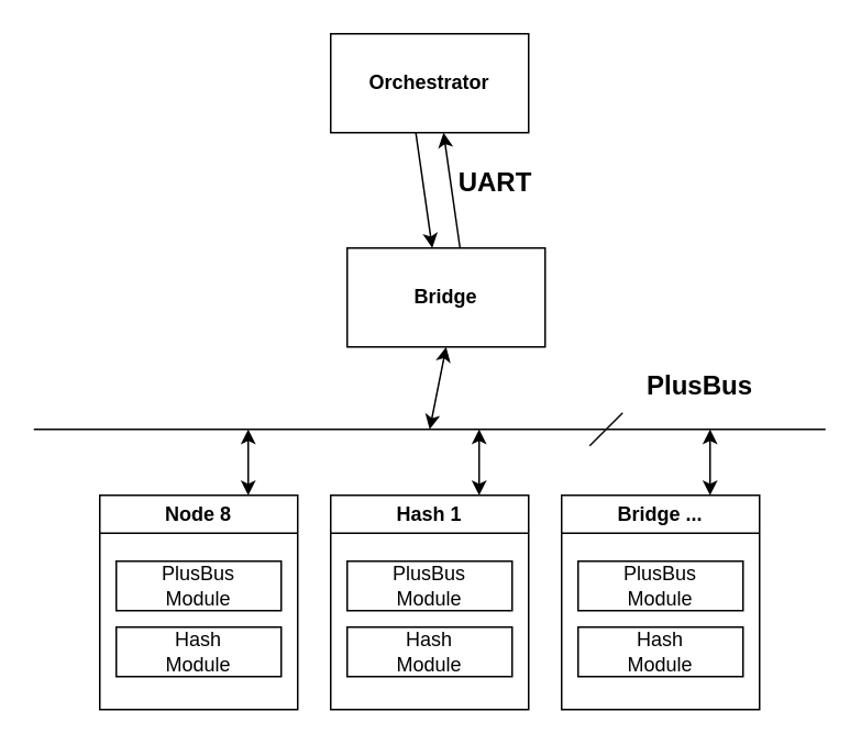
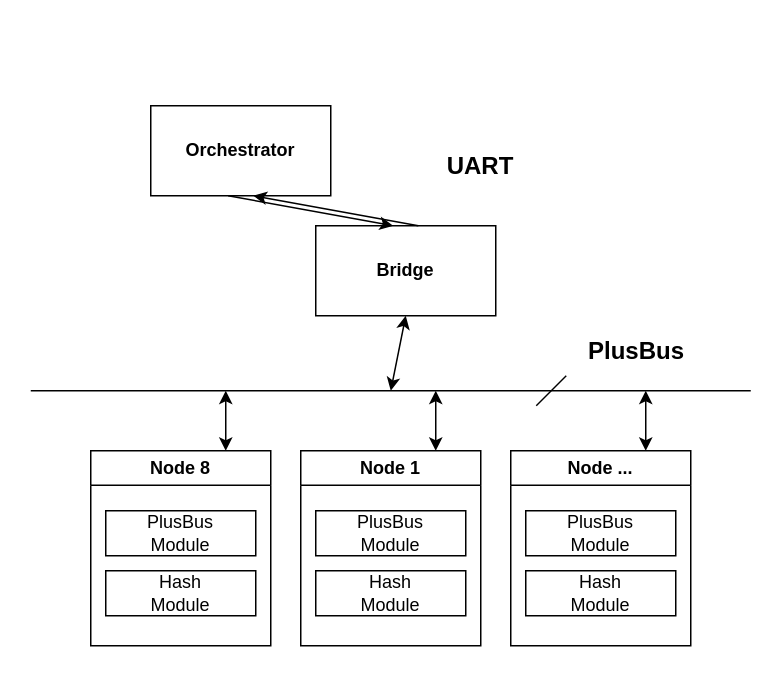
  <mxCell id="0" />
  <mxCell id="1" parent="0" />
- <mxCell id="2" value="&lt;b&gt;Orchestrator&lt;/b&gt;" style="rounded=0;whiteSpace=wrap;html=1;points=[[0,0,0,0,0],[0,0.25,0,0,0],[0,0.5,0,0,0],[0,0.75,0,0,0],[0,1,0,0,0],[0.14,1,0,0,0],[0.25,0,0,0,0],[0.29,1,0,0,0],[0.43,1,0,0,0],[0.5,0,0,0,0],[0.57,1,0,0,0],[0.71,1,0,0,0],[0.75,0,0,0,0],[0.86,1,0,0,0],[1,0,0,0,0],[1,0.25,0,0,0],[1,0.5,0,0,0],[1,0.75,0,0,0],[1,1,0,0,0]];" vertex="1" parent="1"><mxGeometry x="200" y="20" width="120" height="60" as="geometry" /></mxCell>
+ <mxCell id="2" value="&lt;b&gt;Orchestrator&lt;/b&gt;" style="rounded=0;whiteSpace=wrap;html=1;points=[[0,0,0,0,0],[0,0.25,0,0,0],[0,0.5,0,0,0],[0,0.75,0,0,0],[0,1,0,0,0],[0.14,1,0,0,0],[0.25,0,0,0,0],[0.29,1,0,0,0],[0.43,1,0,0,0],[0.5,0,0,0,0],[0.57,1,0,0,0],[0.71,1,0,0,0],[0.75,0,0,0,0],[0.86,1,0,0,0],[1,0,0,0,0],[1,0.25,0,0,0],[1,0.5,0,0,0],[1,0.75,0,0,0],[1,1,0,0,0]];" vertex="1" parent="1"><mxGeometry x="100" y="70" width="120" height="60" as="geometry" /></mxCell>
  <mxCell id="3" value="&lt;b&gt;Bridge&lt;/b&gt;" style="rounded=0;whiteSpace=wrap;html=1;points=[[0,0,0,0,0],[0,0.25,0,0,0],[0,0.5,0,0,0],[0,0.75,0,0,0],[0,1,0,0,0],[0.14,0,0,0,0],[0.25,1,0,0,0],[0.29,0,0,0,0],[0.43,0,0,0,0],[0.5,1,0,0,0],[0.57,0,0,0,0],[0.71,0,0,0,0],[0.75,1,0,0,0],[0.86,0,0,0,0],[1,0,0,0,0],[1,0.25,0,0,0],[1,0.5,0,0,0],[1,0.75,0,0,0],[1,1,0,0,0]];" vertex="1" parent="1"><mxGeometry x="210" y="150" width="120" height="60" as="geometry" /></mxCell>
  <mxCell id="4" value="" style="endArrow=classic;html=1;rounded=0;exitX=0.43;exitY=1;exitDx=0;exitDy=0;entryX=0.43;entryY=0;entryDx=0;entryDy=0;exitPerimeter=0;entryPerimeter=0;" edge="1" parent="1" source="2" target="3"><mxGeometry width="50" height="50" relative="1" as="geometry"><mxPoint x="220" y="200" as="sourcePoint" /><mxPoint x="270" y="150" as="targetPoint" /></mxGeometry></mxCell>
  <mxCell id="5" value="" style="endArrow=classic;html=1;rounded=0;exitX=0.57;exitY=0;exitDx=0;exitDy=0;entryX=0.57;entryY=1;entryDx=0;entryDy=0;entryPerimeter=0;exitPerimeter=0;" edge="1" parent="1" source="3" target="2"><mxGeometry width="50" height="50" relative="1" as="geometry"><mxPoint x="300" y="170" as="sourcePoint" /><mxPoint x="300" y="100" as="targetPoint" /></mxGeometry></mxCell>
- <mxCell id="6" value="&lt;b&gt;&lt;font style=&quot;font-size: 16px;&quot;&gt;UART&lt;/font&gt;&lt;/b&gt;" style="text;html=1;strokeColor=none;fillColor=none;align=center;verticalAlign=middle;whiteSpace=wrap;rounded=0;" vertex="1" parent="1"><mxGeometry x="280" y="100" width="40" height="20" as="geometry" /></mxCell>
+ <mxCell id="6" value="&lt;b&gt;&lt;font style=&quot;font-size: 16px;&quot;&gt;UART&lt;/font&gt;&lt;/b&gt;" style="text;html=1;strokeColor=none;fillColor=none;align=center;verticalAlign=middle;whiteSpace=wrap;rounded=0;" vertex="1" parent="1"><mxGeometry x="300" y="100" width="40" height="20" as="geometry" /></mxCell>
  <mxCell id="7" value="" style="endArrow=none;html=1;rounded=0;" edge="1" parent="1"><mxGeometry width="50" height="50" relative="1" as="geometry"><mxPoint x="20" y="260" as="sourcePoint" /><mxPoint x="500" y="260" as="targetPoint" /></mxGeometry></mxCell>
  <mxCell id="8" value="" style="endArrow=classic;startArrow=classic;html=1;rounded=0;entryX=0.5;entryY=1;entryDx=0;entryDy=0;entryPerimeter=0;" edge="1" parent="1" target="3"><mxGeometry width="50" height="50" relative="1" as="geometry"><mxPoint x="260" y="260" as="sourcePoint" /><mxPoint x="270" y="150" as="targetPoint" /></mxGeometry></mxCell>
  <mxCell id="9" value="&lt;font style=&quot;font-size: 16px;&quot;&gt;&lt;b&gt;PlusBus&lt;/b&gt;&lt;/font&gt;" style="text;html=1;strokeColor=none;fillColor=none;align=center;verticalAlign=middle;whiteSpace=wrap;rounded=0;" vertex="1" parent="1"><mxGeometry x="389" y="213" width="70" height="40" as="geometry" /></mxCell>
  <mxCell id="10" value="" style="endArrow=none;html=1;rounded=0;" edge="1" parent="1"><mxGeometry width="50" height="50" relative="1" as="geometry"><mxPoint x="357" y="270" as="sourcePoint" /><mxPoint x="377" y="250" as="targetPoint" /></mxGeometry></mxCell>
  <mxCell id="11" value="Node 8" style="swimlane;whiteSpace=wrap;html=1;" vertex="1" parent="1"><mxGeometry x="60" y="300" width="120" height="130" as="geometry" /></mxCell>
  <mxCell id="12" value="PlusBus&lt;br&gt;Module" style="rounded=0;whiteSpace=wrap;html=1;" vertex="1" parent="11"><mxGeometry x="10" y="40" width="100" height="30" as="geometry" /></mxCell>
  <mxCell id="13" value="Hash&lt;br&gt;Module" style="rounded=0;whiteSpace=wrap;html=1;" vertex="1" parent="11"><mxGeometry x="10" y="80" width="100" height="30" as="geometry" /></mxCell>
  <mxCell id="14" value="" style="endArrow=classic;startArrow=classic;html=1;rounded=0;exitX=0.75;exitY=0;exitDx=0;exitDy=0;" edge="1" parent="1" source="11"><mxGeometry width="50" height="50" relative="1" as="geometry"><mxPoint x="105" y="230" as="sourcePoint" /><mxPoint x="150" y="260" as="targetPoint" /></mxGeometry></mxCell>
- <mxCell id="15" value="Hash 1" style="swimlane;whiteSpace=wrap;html=1;" vertex="1" parent="1"><mxGeometry x="200" y="300" width="120" height="130" as="geometry" /></mxCell>
+ <mxCell id="15" value="Node 1" style="swimlane;whiteSpace=wrap;html=1;" vertex="1" parent="1"><mxGeometry x="200" y="300" width="120" height="130" as="geometry" /></mxCell>
  <mxCell id="16" value="PlusBus&lt;br&gt;Module" style="rounded=0;whiteSpace=wrap;html=1;" vertex="1" parent="15"><mxGeometry x="10" y="40" width="100" height="30" as="geometry" /></mxCell>
  <mxCell id="17" value="Hash&lt;br&gt;Module" style="rounded=0;whiteSpace=wrap;html=1;" vertex="1" parent="15"><mxGeometry x="10" y="80" width="100" height="30" as="geometry" /></mxCell>
  <mxCell id="18" value="" style="endArrow=classic;startArrow=classic;html=1;rounded=0;exitX=0.75;exitY=0;exitDx=0;exitDy=0;" edge="1" parent="1" source="15"><mxGeometry width="50" height="50" relative="1" as="geometry"><mxPoint x="245" y="250" as="sourcePoint" /><mxPoint x="290" y="260" as="targetPoint" /></mxGeometry></mxCell>
- <mxCell id="19" value="Bridge ..." style="swimlane;whiteSpace=wrap;html=1;" vertex="1" parent="1"><mxGeometry x="340" y="300" width="120" height="130" as="geometry" /></mxCell>
+ <mxCell id="19" value="Node ..." style="swimlane;whiteSpace=wrap;html=1;" vertex="1" parent="1"><mxGeometry x="340" y="300" width="120" height="130" as="geometry" /></mxCell>
  <mxCell id="20" value="PlusBus&lt;br&gt;Module" style="rounded=0;whiteSpace=wrap;html=1;" vertex="1" parent="19"><mxGeometry x="10" y="40" width="100" height="30" as="geometry" /></mxCell>
  <mxCell id="21" value="Hash&lt;br&gt;Module" style="rounded=0;whiteSpace=wrap;html=1;" vertex="1" parent="19"><mxGeometry x="10" y="80" width="100" height="30" as="geometry" /></mxCell>
  <mxCell id="22" value="" style="endArrow=classic;startArrow=classic;html=1;rounded=0;exitX=0.75;exitY=0;exitDx=0;exitDy=0;" edge="1" parent="1" source="19"><mxGeometry width="50" height="50" relative="1" as="geometry"><mxPoint x="385" y="250" as="sourcePoint" /><mxPoint x="430" y="260" as="targetPoint" /></mxGeometry></mxCell>
